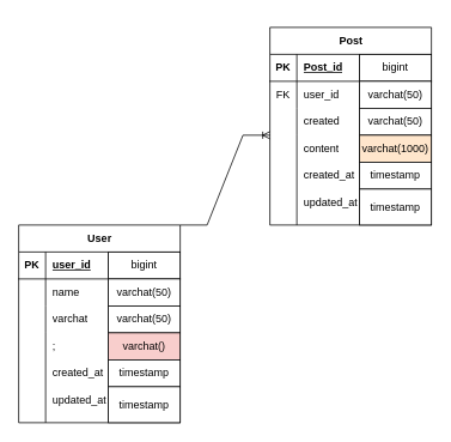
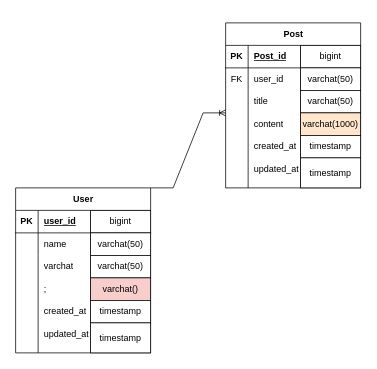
  <mxCell id="0" />
  <mxCell id="1" parent="0" />
  <mxCell id="2" value="" style="group" vertex="1" connectable="0" parent="1"><mxGeometry x="20" y="250" width="180" height="220" as="geometry" /></mxCell>
  <mxCell id="3" value="User" style="shape=table;startSize=30;container=1;collapsible=1;childLayout=tableLayout;fixedRows=1;rowLines=0;fontStyle=1;align=center;resizeLast=1;html=1;" vertex="1" parent="2"><mxGeometry width="180" height="220" as="geometry" /></mxCell>
  <mxCell id="4" value="" style="shape=tableRow;horizontal=0;startSize=0;swimlaneHead=0;swimlaneBody=0;fillColor=none;collapsible=0;dropTarget=0;points=[[0,0.5],[1,0.5]];portConstraint=eastwest;top=0;left=0;right=0;bottom=1;" vertex="1" parent="3"><mxGeometry y="30" width="180" height="30" as="geometry" /></mxCell>
  <mxCell id="5" value="PK" style="shape=partialRectangle;connectable=0;fillColor=none;top=0;left=0;bottom=0;right=0;fontStyle=1;overflow=hidden;whiteSpace=wrap;html=1;" vertex="1" parent="4"><mxGeometry width="30" height="30" as="geometry"><mxRectangle width="30" height="30" as="alternateBounds" /></mxGeometry></mxCell>
  <mxCell id="6" value="user_id" style="shape=partialRectangle;connectable=0;fillColor=none;top=0;left=0;bottom=0;right=0;align=left;spacingLeft=6;fontStyle=5;overflow=hidden;whiteSpace=wrap;html=1;" vertex="1" parent="4"><mxGeometry x="30" width="150" height="30" as="geometry"><mxRectangle width="150" height="30" as="alternateBounds" /></mxGeometry></mxCell>
  <mxCell id="7" value="" style="shape=tableRow;horizontal=0;startSize=0;swimlaneHead=0;swimlaneBody=0;fillColor=none;collapsible=0;dropTarget=0;points=[[0,0.5],[1,0.5]];portConstraint=eastwest;top=0;left=0;right=0;bottom=0;" vertex="1" parent="3"><mxGeometry y="60" width="180" height="30" as="geometry" /></mxCell>
  <mxCell id="8" value="" style="shape=partialRectangle;connectable=0;fillColor=none;top=0;left=0;bottom=0;right=0;editable=1;overflow=hidden;whiteSpace=wrap;html=1;" vertex="1" parent="7"><mxGeometry width="30" height="30" as="geometry"><mxRectangle width="30" height="30" as="alternateBounds" /></mxGeometry></mxCell>
  <mxCell id="9" value="name&amp;nbsp; &amp;nbsp; &amp;nbsp; &amp;nbsp; &amp;nbsp; &amp;nbsp; &amp;nbsp; user()" style="shape=partialRectangle;connectable=0;fillColor=none;top=0;left=0;bottom=0;right=0;align=left;spacingLeft=6;overflow=hidden;whiteSpace=wrap;html=1;" vertex="1" parent="7"><mxGeometry x="30" width="150" height="30" as="geometry"><mxRectangle width="150" height="30" as="alternateBounds" /></mxGeometry></mxCell>
  <mxCell id="10" value="" style="shape=tableRow;horizontal=0;startSize=0;swimlaneHead=0;swimlaneBody=0;fillColor=none;collapsible=0;dropTarget=0;points=[[0,0.5],[1,0.5]];portConstraint=eastwest;top=0;left=0;right=0;bottom=0;" vertex="1" parent="3"><mxGeometry y="90" width="180" height="30" as="geometry" /></mxCell>
  <mxCell id="11" value="" style="shape=partialRectangle;connectable=0;fillColor=none;top=0;left=0;bottom=0;right=0;editable=1;overflow=hidden;whiteSpace=wrap;html=1;" vertex="1" parent="10"><mxGeometry width="30" height="30" as="geometry"><mxRectangle width="30" height="30" as="alternateBounds" /></mxGeometry></mxCell>
  <mxCell id="12" value="varchat" style="shape=partialRectangle;connectable=0;fillColor=none;top=0;left=0;bottom=0;right=0;align=left;spacingLeft=6;overflow=hidden;whiteSpace=wrap;html=1;" vertex="1" parent="10"><mxGeometry x="30" width="150" height="30" as="geometry"><mxRectangle width="150" height="30" as="alternateBounds" /></mxGeometry></mxCell>
  <mxCell id="13" value="" style="shape=tableRow;horizontal=0;startSize=0;swimlaneHead=0;swimlaneBody=0;fillColor=none;collapsible=0;dropTarget=0;points=[[0,0.5],[1,0.5]];portConstraint=eastwest;top=0;left=0;right=0;bottom=0;" vertex="1" parent="3"><mxGeometry y="120" width="180" height="100" as="geometry" /></mxCell>
  <mxCell id="14" value="" style="shape=partialRectangle;connectable=0;fillColor=none;top=0;left=0;bottom=0;right=0;editable=1;overflow=hidden;whiteSpace=wrap;html=1;" vertex="1" parent="13"><mxGeometry width="30" height="100" as="geometry"><mxRectangle width="30" height="100" as="alternateBounds" /></mxGeometry></mxCell>
  <mxCell id="15" value="" style="shape=partialRectangle;connectable=0;fillColor=none;top=0;left=0;bottom=0;right=0;align=left;spacingLeft=6;overflow=hidden;whiteSpace=wrap;html=1;" vertex="1" parent="13"><mxGeometry x="30" width="150" height="100" as="geometry"><mxRectangle width="150" height="100" as="alternateBounds" /></mxGeometry></mxCell>
  <mxCell id="16" value=";" style="shape=partialRectangle;connectable=0;fillColor=none;top=0;left=0;bottom=0;right=0;align=left;spacingLeft=6;overflow=hidden;whiteSpace=wrap;html=1;" vertex="1" parent="2"><mxGeometry x="30" y="120" width="150" height="30" as="geometry"><mxRectangle width="150" height="30" as="alternateBounds" /></mxGeometry></mxCell>
  <mxCell id="17" value="created_at" style="shape=partialRectangle;connectable=0;fillColor=none;top=0;left=0;bottom=0;right=0;align=left;spacingLeft=6;overflow=hidden;whiteSpace=wrap;html=1;" vertex="1" parent="2"><mxGeometry x="30" y="150" width="140" height="30" as="geometry"><mxRectangle width="150" height="30" as="alternateBounds" /></mxGeometry></mxCell>
  <mxCell id="18" value="updated_at" style="shape=partialRectangle;connectable=0;fillColor=none;top=0;left=0;bottom=0;right=0;align=left;spacingLeft=6;overflow=hidden;whiteSpace=wrap;html=1;" vertex="1" parent="2"><mxGeometry x="30" y="180" width="150" height="30" as="geometry"><mxRectangle width="150" height="30" as="alternateBounds" /></mxGeometry></mxCell>
  <mxCell id="19" value="" style="line;strokeWidth=1;rotatable=0;dashed=0;labelPosition=right;align=left;verticalAlign=middle;spacingTop=0;spacingLeft=6;points=[];portConstraint=eastwest;direction=south;" vertex="1" parent="2"><mxGeometry x="95" y="30" width="10" height="190" as="geometry" /></mxCell>
  <mxCell id="20" value="bigint" style="rounded=0;whiteSpace=wrap;html=1;" vertex="1" parent="2"><mxGeometry x="100" y="30" width="80" height="30" as="geometry" /></mxCell>
  <mxCell id="21" value="varchat(50)" style="rounded=0;whiteSpace=wrap;html=1;" vertex="1" parent="2"><mxGeometry x="100" y="60" width="80" height="30" as="geometry" /></mxCell>
  <mxCell id="22" value="varchat(50)" style="rounded=0;whiteSpace=wrap;html=1;" vertex="1" parent="2"><mxGeometry x="100" y="90" width="80" height="30" as="geometry" /></mxCell>
  <mxCell id="23" value="varchat()" style="rounded=0;whiteSpace=wrap;html=1;fillColor=#f8cecc;" vertex="1" parent="2"><mxGeometry x="100" y="120" width="80" height="30" as="geometry" /></mxCell>
  <mxCell id="24" value="timestamp" style="rounded=0;whiteSpace=wrap;html=1;" vertex="1" parent="2"><mxGeometry x="100" y="150" width="80" height="30" as="geometry" /></mxCell>
  <mxCell id="25" value="timestamp" style="rounded=0;whiteSpace=wrap;html=1;" vertex="1" parent="2"><mxGeometry x="100" y="180" width="80" height="40" as="geometry" /></mxCell>
  <mxCell id="26" value="" style="edgeStyle=entityRelationEdgeStyle;fontSize=12;html=1;endArrow=ERoneToMany;rounded=0;" edge="1" parent="1"><mxGeometry width="100" height="100" relative="1" as="geometry"><mxPoint x="200" y="250" as="sourcePoint" /><mxPoint x="300" y="150" as="targetPoint" /><Array as="points"><mxPoint x="90" y="20" /></Array></mxGeometry></mxCell>
  <mxCell id="27" value="" style="group" vertex="1" connectable="0" parent="1"><mxGeometry x="300" y="30" width="180" height="220" as="geometry" /></mxCell>
  <mxCell id="28" value="Post" style="shape=table;startSize=30;container=1;collapsible=1;childLayout=tableLayout;fixedRows=1;rowLines=0;fontStyle=1;align=center;resizeLast=1;html=1;" vertex="1" parent="27"><mxGeometry width="180" height="220" as="geometry" /></mxCell>
  <mxCell id="29" value="" style="shape=tableRow;horizontal=0;startSize=0;swimlaneHead=0;swimlaneBody=0;fillColor=none;collapsible=0;dropTarget=0;points=[[0,0.5],[1,0.5]];portConstraint=eastwest;top=0;left=0;right=0;bottom=1;" vertex="1" parent="28"><mxGeometry y="30" width="180" height="30" as="geometry" /></mxCell>
  <mxCell id="30" value="PK" style="shape=partialRectangle;connectable=0;fillColor=none;top=0;left=0;bottom=0;right=0;fontStyle=1;overflow=hidden;whiteSpace=wrap;html=1;" vertex="1" parent="29"><mxGeometry width="30" height="30" as="geometry"><mxRectangle width="30" height="30" as="alternateBounds" /></mxGeometry></mxCell>
  <mxCell id="31" value="Post_id" style="shape=partialRectangle;connectable=0;fillColor=none;top=0;left=0;bottom=0;right=0;align=left;spacingLeft=6;fontStyle=5;overflow=hidden;whiteSpace=wrap;html=1;" vertex="1" parent="29"><mxGeometry x="30" width="150" height="30" as="geometry"><mxRectangle width="150" height="30" as="alternateBounds" /></mxGeometry></mxCell>
  <mxCell id="32" value="" style="shape=tableRow;horizontal=0;startSize=0;swimlaneHead=0;swimlaneBody=0;fillColor=none;collapsible=0;dropTarget=0;points=[[0,0.5],[1,0.5]];portConstraint=eastwest;top=0;left=0;right=0;bottom=0;" vertex="1" parent="28"><mxGeometry y="60" width="180" height="30" as="geometry" /></mxCell>
  <mxCell id="33" value="FK" style="shape=partialRectangle;connectable=0;fillColor=none;top=0;left=0;bottom=0;right=0;editable=1;overflow=hidden;whiteSpace=wrap;html=1;" vertex="1" parent="32"><mxGeometry width="30" height="30" as="geometry"><mxRectangle width="30" height="30" as="alternateBounds" /></mxGeometry></mxCell>
  <mxCell id="34" value="user_id" style="shape=partialRectangle;connectable=0;fillColor=none;top=0;left=0;bottom=0;right=0;align=left;spacingLeft=6;overflow=hidden;whiteSpace=wrap;html=1;" vertex="1" parent="32"><mxGeometry x="30" width="150" height="30" as="geometry"><mxRectangle width="150" height="30" as="alternateBounds" /></mxGeometry></mxCell>
  <mxCell id="35" value="" style="shape=tableRow;horizontal=0;startSize=0;swimlaneHead=0;swimlaneBody=0;fillColor=none;collapsible=0;dropTarget=0;points=[[0,0.5],[1,0.5]];portConstraint=eastwest;top=0;left=0;right=0;bottom=0;" vertex="1" parent="28"><mxGeometry y="90" width="180" height="30" as="geometry" /></mxCell>
  <mxCell id="36" value="" style="shape=partialRectangle;connectable=0;fillColor=none;top=0;left=0;bottom=0;right=0;editable=1;overflow=hidden;whiteSpace=wrap;html=1;" vertex="1" parent="35"><mxGeometry width="30" height="30" as="geometry"><mxRectangle width="30" height="30" as="alternateBounds" /></mxGeometry></mxCell>
- <mxCell id="37" value="created" style="shape=partialRectangle;connectable=0;fillColor=none;top=0;left=0;bottom=0;right=0;align=left;spacingLeft=6;overflow=hidden;whiteSpace=wrap;html=1;" vertex="1" parent="35"><mxGeometry x="30" width="150" height="30" as="geometry"><mxRectangle width="150" height="30" as="alternateBounds" /></mxGeometry></mxCell>
+ <mxCell id="37" value="title" style="shape=partialRectangle;connectable=0;fillColor=none;top=0;left=0;bottom=0;right=0;align=left;spacingLeft=6;overflow=hidden;whiteSpace=wrap;html=1;" vertex="1" parent="35"><mxGeometry x="30" width="150" height="30" as="geometry"><mxRectangle width="150" height="30" as="alternateBounds" /></mxGeometry></mxCell>
  <mxCell id="38" value="" style="shape=tableRow;horizontal=0;startSize=0;swimlaneHead=0;swimlaneBody=0;fillColor=none;collapsible=0;dropTarget=0;points=[[0,0.5],[1,0.5]];portConstraint=eastwest;top=0;left=0;right=0;bottom=0;" vertex="1" parent="28"><mxGeometry y="120" width="180" height="100" as="geometry" /></mxCell>
  <mxCell id="39" value="" style="shape=partialRectangle;connectable=0;fillColor=none;top=0;left=0;bottom=0;right=0;editable=1;overflow=hidden;whiteSpace=wrap;html=1;" vertex="1" parent="38"><mxGeometry width="30" height="100" as="geometry"><mxRectangle width="30" height="100" as="alternateBounds" /></mxGeometry></mxCell>
  <mxCell id="40" value="" style="shape=partialRectangle;connectable=0;fillColor=none;top=0;left=0;bottom=0;right=0;align=left;spacingLeft=6;overflow=hidden;whiteSpace=wrap;html=1;" vertex="1" parent="38"><mxGeometry x="30" width="150" height="100" as="geometry"><mxRectangle width="150" height="100" as="alternateBounds" /></mxGeometry></mxCell>
  <mxCell id="41" value="content" style="shape=partialRectangle;connectable=0;fillColor=none;top=0;left=0;bottom=0;right=0;align=left;spacingLeft=6;overflow=hidden;whiteSpace=wrap;html=1;" vertex="1" parent="27"><mxGeometry x="30" y="120" width="150" height="30" as="geometry"><mxRectangle width="150" height="30" as="alternateBounds" /></mxGeometry></mxCell>
  <mxCell id="42" value="created_at" style="shape=partialRectangle;connectable=0;fillColor=none;top=0;left=0;bottom=0;right=0;align=left;spacingLeft=6;overflow=hidden;whiteSpace=wrap;html=1;" vertex="1" parent="27"><mxGeometry x="30" y="150" width="140" height="30" as="geometry"><mxRectangle width="150" height="30" as="alternateBounds" /></mxGeometry></mxCell>
  <mxCell id="43" value="updated_at" style="shape=partialRectangle;connectable=0;fillColor=none;top=0;left=0;bottom=0;right=0;align=left;spacingLeft=6;overflow=hidden;whiteSpace=wrap;html=1;" vertex="1" parent="27"><mxGeometry x="30" y="180" width="150" height="30" as="geometry"><mxRectangle width="150" height="30" as="alternateBounds" /></mxGeometry></mxCell>
  <mxCell id="44" value="" style="line;strokeWidth=1;rotatable=0;dashed=0;labelPosition=right;align=left;verticalAlign=middle;spacingTop=0;spacingLeft=6;points=[];portConstraint=eastwest;direction=south;" vertex="1" parent="27"><mxGeometry x="95" y="30" width="10" height="190" as="geometry" /></mxCell>
  <mxCell id="45" value="bigint" style="rounded=0;whiteSpace=wrap;html=1;" vertex="1" parent="27"><mxGeometry x="100" y="30" width="80" height="30" as="geometry" /></mxCell>
  <mxCell id="46" value="varchat(50)" style="rounded=0;whiteSpace=wrap;html=1;" vertex="1" parent="27"><mxGeometry x="100" y="60" width="80" height="30" as="geometry" /></mxCell>
  <mxCell id="47" value="varchat(50)" style="rounded=0;whiteSpace=wrap;html=1;" vertex="1" parent="27"><mxGeometry x="100" y="90" width="80" height="30" as="geometry" /></mxCell>
  <mxCell id="48" value="varchat(1000)" style="rounded=0;whiteSpace=wrap;html=1;fillColor=#ffe6cc;" vertex="1" parent="27"><mxGeometry x="100" y="120" width="80" height="30" as="geometry" /></mxCell>
  <mxCell id="49" value="timestamp" style="rounded=0;whiteSpace=wrap;html=1;" vertex="1" parent="27"><mxGeometry x="100" y="150" width="80" height="30" as="geometry" /></mxCell>
  <mxCell id="50" value="timestamp" style="rounded=0;whiteSpace=wrap;html=1;" vertex="1" parent="27"><mxGeometry x="100" y="180" width="80" height="40" as="geometry" /></mxCell>
